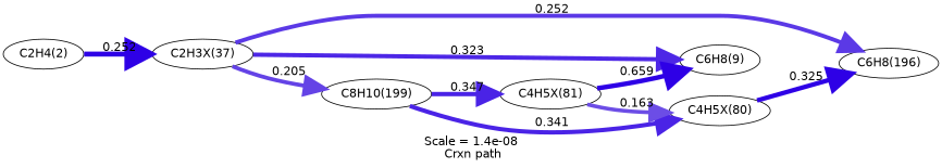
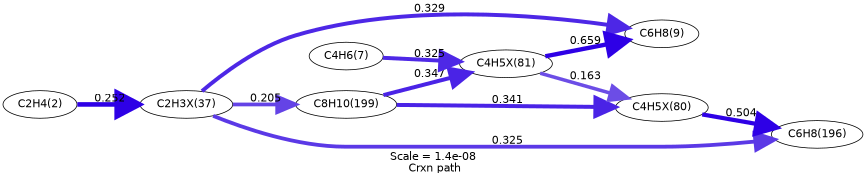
  digraph {
    fontname=Helvetica
    label="Scale = 1.4e-08\l Crxn path"
    rankdir=LR
    node [fontname=Helvetica]
    edge [arrowsize=2.58 color="0.7, 0.847, 0.9" fontname=Helvetica style="setlinewidth(5.2)"]
    n1 [label="C2H4(2)"]
    n2 [label="C2H3X(37)"]
    n3 [label="C6H8(9)"]
    n4 [label="C6H8(196)"]
    n5 [label="C8H10(199)"]
+   n6 [label="C4H6(7)"]
    n7 [label="C4H5X(81)"]
    n8 [label="C4H5X(80)"]
    n1 -> n2 [arrowsize=3 color="0.7, 1.5, 0.9" label=" 0.252" style="setlinewidth(6)"]
-   n2 -> n3 [color="0.7, 0.829, 0.9" label=" 0.323" style="setlinewidth(5.16)"]
-   n2 -> n4 [arrowsize=2.48 color="0.7, 0.752, 0.9" label=" 0.252" style="setlinewidth(4.96)"]
+   n2 -> n3 [color="0.7, 0.829, 0.9" label=" 0.329" style="setlinewidth(5.16)"]
+   n2 -> n4 [arrowsize=2.48 color="0.7, 0.752, 0.9" label=" 0.325" style="setlinewidth(4.96)"]
    n2 -> n5 [arrowsize=2.4 color="0.7, 0.705, 0.9" label=" 0.205" style="setlinewidth(4.8)"]
    n5 -> n7 [arrowsize=2.6 label=" 0.347"]
    n5 -> n8 [arrowsize=2.6 label=" 0.341"]
+   n6 -> n7 [color="0.7, 0.825, 0.9" label=" 0.325" style="setlinewidth(5.15)"]
    n7 -> n3 [arrowsize=2.84 color="0.7, 1.16, 0.9" label=" 0.659" style="setlinewidth(5.68)"]
    n7 -> n8 [arrowsize=2.31 color="0.7, 0.663, 0.9" label=" 0.163" style="setlinewidth(4.63)"]
-   n8 -> n4 [arrowsize=2.74 color="0.7, 1, 0.9" label=" 0.325" style="setlinewidth(5.48)"]
+   n8 -> n4 [arrowsize=2.74 color="0.7, 1, 0.9" label=" 0.504" style="setlinewidth(5.48)"]
  }
